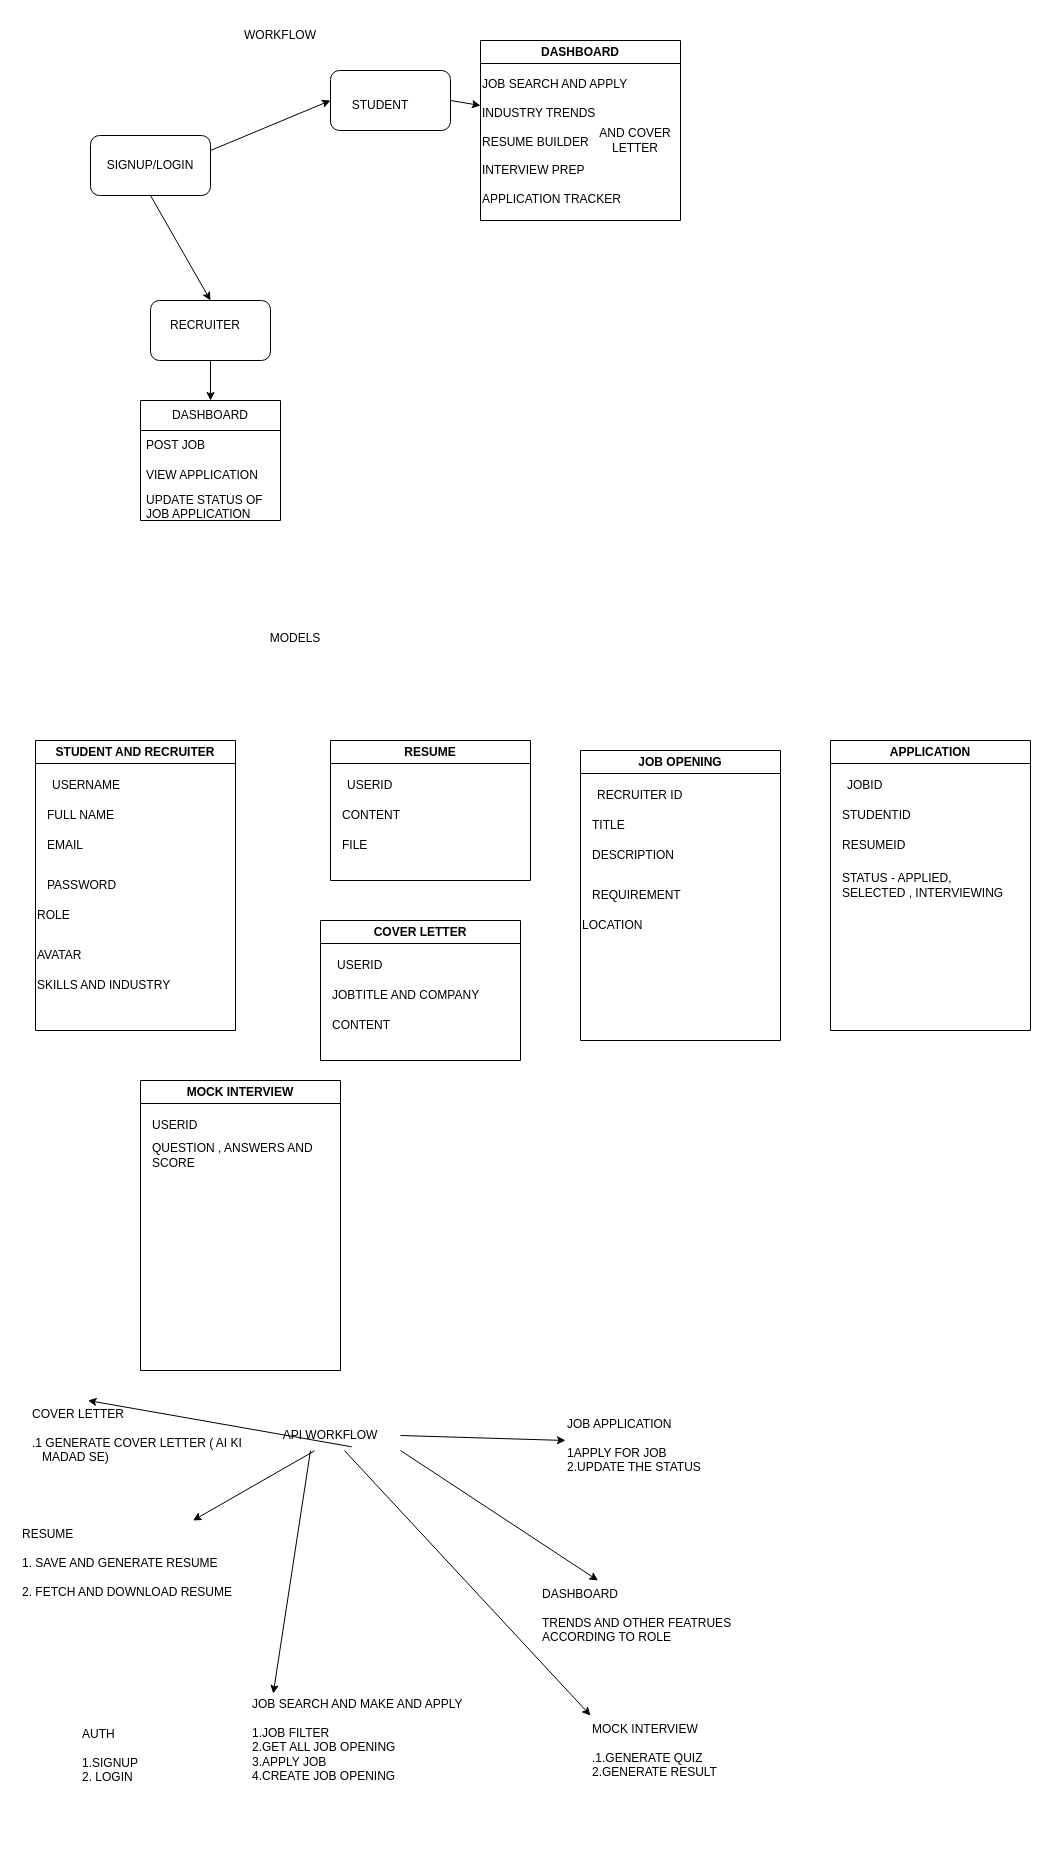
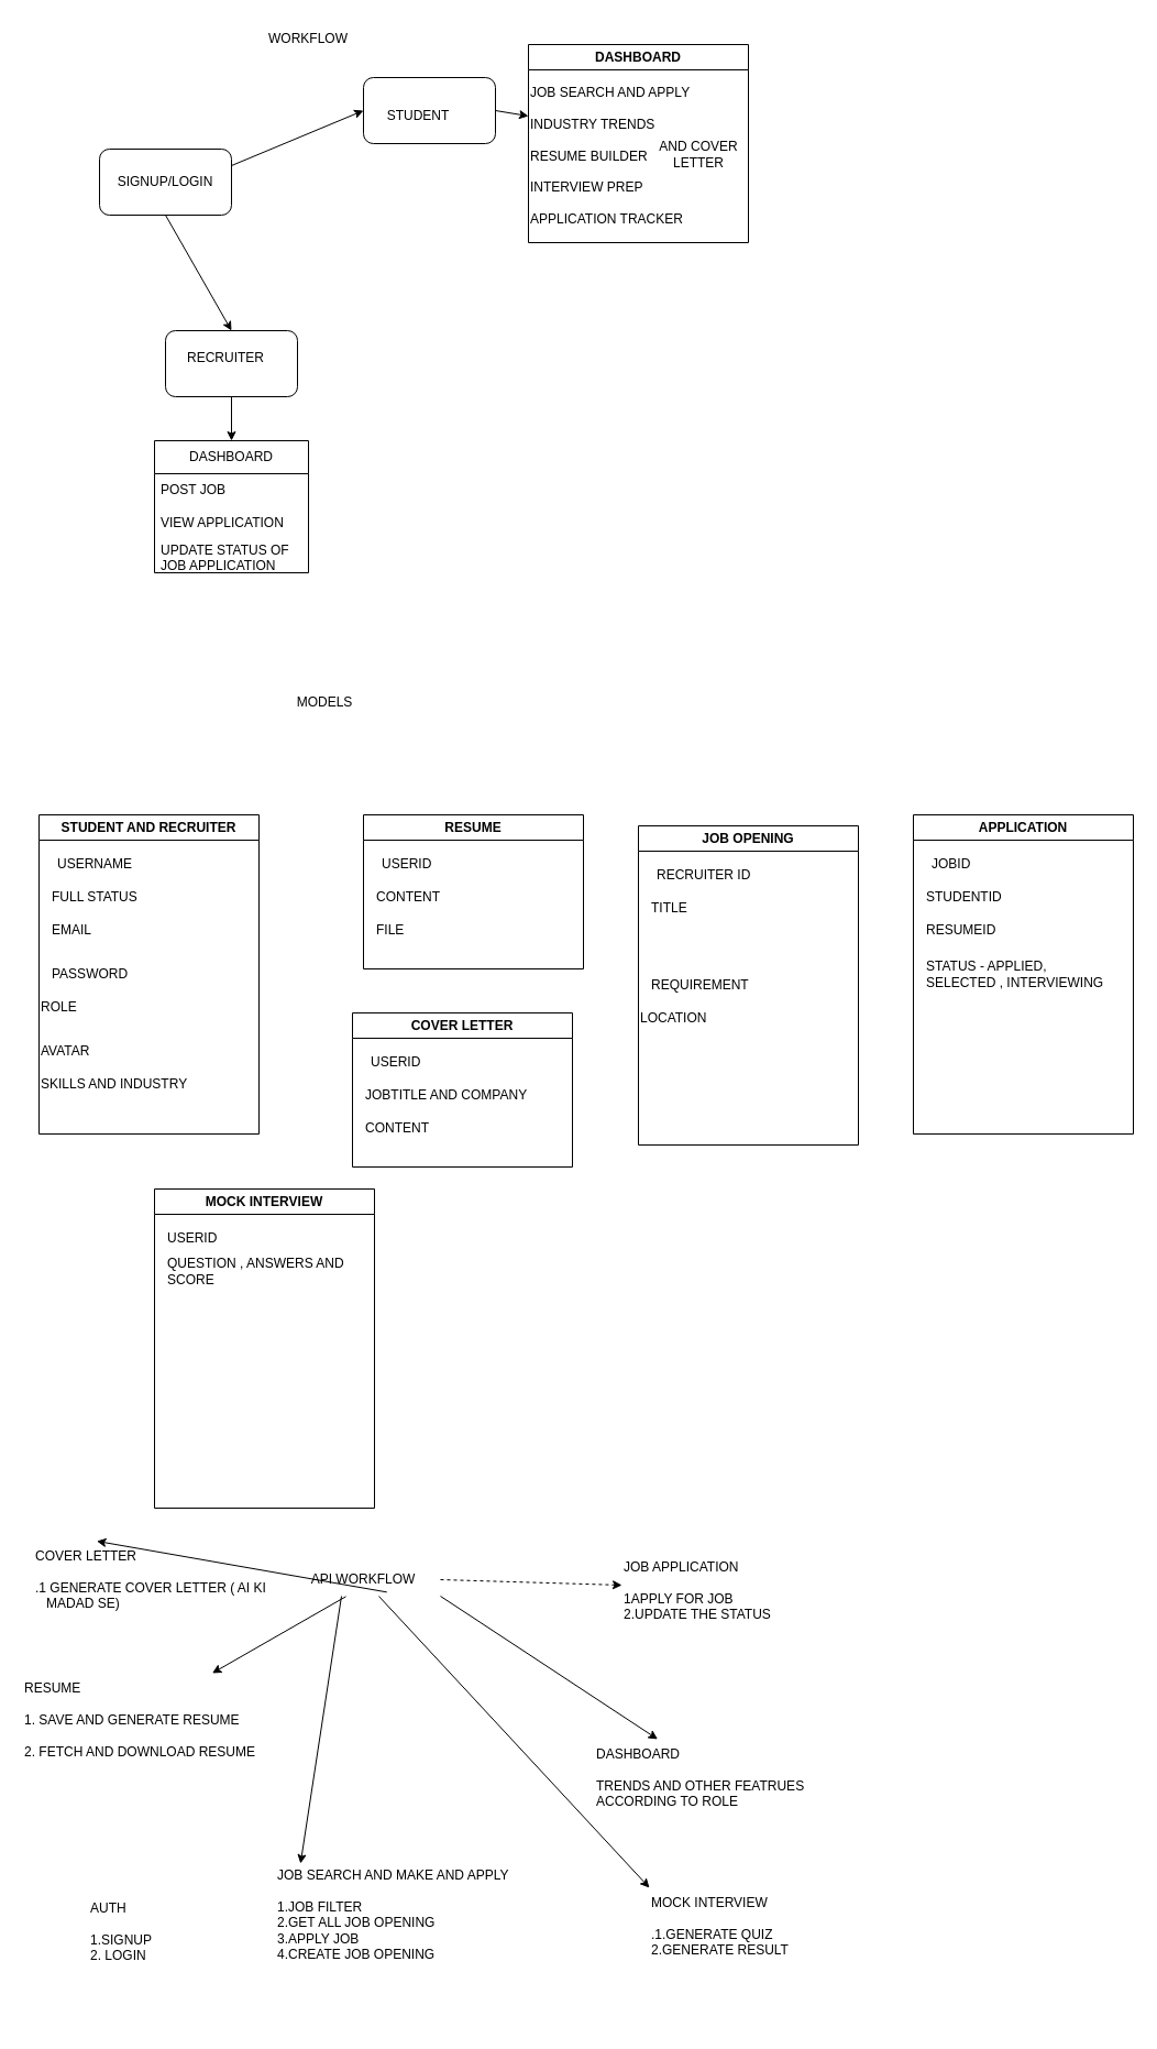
  <mxCell id="0" />
  <mxCell id="1" parent="0" />
  <mxCell id="2" value="WORKFLOW" style="text;html=1;align=center;verticalAlign=middle;whiteSpace=wrap;rounded=0;" vertex="1" parent="1"><mxGeometry x="250" y="20" width="60" height="30" as="geometry" /></mxCell>
  <mxCell id="3" value="" style="rounded=1;whiteSpace=wrap;html=1;" vertex="1" parent="1"><mxGeometry x="90" y="135" width="120" height="60" as="geometry" /></mxCell>
  <mxCell id="4" value="SIGNUP/LOGIN" style="text;html=1;align=center;verticalAlign=middle;whiteSpace=wrap;rounded=0;" vertex="1" parent="1"><mxGeometry x="120" y="150" width="60" height="30" as="geometry" /></mxCell>
  <mxCell id="5" value="" style="endArrow=classic;html=1;exitX=1;exitY=0.25;exitDx=0;exitDy=0;entryX=0;entryY=0.5;entryDx=0;entryDy=0;" edge="1" parent="1" source="3" target="6"><mxGeometry width="50" height="50" relative="1" as="geometry"><mxPoint x="350" y="400" as="sourcePoint" /><mxPoint x="315" y="150" as="targetPoint" /></mxGeometry></mxCell>
  <mxCell id="6" value="" style="rounded=1;whiteSpace=wrap;html=1;" vertex="1" parent="1"><mxGeometry x="330" y="70" width="120" height="60" as="geometry" /></mxCell>
  <mxCell id="7" value="STUDENT" style="text;html=1;align=center;verticalAlign=middle;whiteSpace=wrap;rounded=0;" vertex="1" parent="1"><mxGeometry x="350" y="90" width="60" height="30" as="geometry" /></mxCell>
  <mxCell id="8" value="" style="rounded=1;whiteSpace=wrap;html=1;" vertex="1" parent="1"><mxGeometry x="150" y="300" width="120" height="60" as="geometry" /></mxCell>
  <mxCell id="9" value="RECRUITER" style="text;html=1;align=center;verticalAlign=middle;whiteSpace=wrap;rounded=0;" vertex="1" parent="1"><mxGeometry x="175" y="310" width="60" height="30" as="geometry" /></mxCell>
  <mxCell id="10" value="" style="endArrow=classic;html=1;exitX=0.5;exitY=1;exitDx=0;exitDy=0;entryX=0.5;entryY=0;entryDx=0;entryDy=0;" edge="1" parent="1" source="3" target="8"><mxGeometry width="50" height="50" relative="1" as="geometry"><mxPoint x="260" y="310" as="sourcePoint" /><mxPoint x="310" y="260" as="targetPoint" /></mxGeometry></mxCell>
  <mxCell id="11" value="DASHBOARD" style="swimlane;fontStyle=0;childLayout=stackLayout;horizontal=1;startSize=30;horizontalStack=0;resizeParent=1;resizeParentMax=0;resizeLast=0;collapsible=1;marginBottom=0;whiteSpace=wrap;html=1;" vertex="1" parent="1"><mxGeometry x="140" y="400" width="140" height="120" as="geometry" /></mxCell>
  <mxCell id="12" value="POST JOB" style="text;strokeColor=none;fillColor=none;align=left;verticalAlign=middle;spacingLeft=4;spacingRight=4;overflow=hidden;points=[[0,0.5],[1,0.5]];portConstraint=eastwest;rotatable=0;whiteSpace=wrap;html=1;" vertex="1" parent="11"><mxGeometry y="30" width="140" height="30" as="geometry" /></mxCell>
  <mxCell id="13" value="VIEW APPLICATION" style="text;strokeColor=none;fillColor=none;align=left;verticalAlign=middle;spacingLeft=4;spacingRight=4;overflow=hidden;points=[[0,0.5],[1,0.5]];portConstraint=eastwest;rotatable=0;whiteSpace=wrap;html=1;" vertex="1" parent="11"><mxGeometry y="60" width="140" height="30" as="geometry" /></mxCell>
  <mxCell id="14" value="UPDATE STATUS OF JOB APPLICATION" style="text;strokeColor=none;fillColor=none;align=left;verticalAlign=middle;spacingLeft=4;spacingRight=4;overflow=hidden;points=[[0,0.5],[1,0.5]];portConstraint=eastwest;rotatable=0;whiteSpace=wrap;html=1;" vertex="1" parent="11"><mxGeometry y="90" width="140" height="30" as="geometry" /></mxCell>
  <mxCell id="15" value="" style="endArrow=classic;html=1;exitX=0.5;exitY=1;exitDx=0;exitDy=0;entryX=0.5;entryY=0;entryDx=0;entryDy=0;" edge="1" parent="1" source="8" target="11"><mxGeometry width="50" height="50" relative="1" as="geometry"><mxPoint x="260" y="480" as="sourcePoint" /><mxPoint x="310" y="430" as="targetPoint" /></mxGeometry></mxCell>
  <mxCell id="16" value="DASHBOARD" style="swimlane;whiteSpace=wrap;html=1;" vertex="1" parent="1"><mxGeometry x="480" y="40" width="200" height="180" as="geometry" /></mxCell>
  <mxCell id="17" value="JOB SEARCH AND APPLY&lt;div&gt;&lt;br&gt;&lt;/div&gt;&lt;div&gt;INDUSTRY TRENDS&lt;/div&gt;&lt;div&gt;&lt;br&gt;&lt;/div&gt;&lt;div&gt;RESUME BUILDER&lt;/div&gt;&lt;div&gt;&lt;br&gt;&lt;/div&gt;&lt;div&gt;INTERVIEW PREP&lt;/div&gt;&lt;div&gt;&lt;br&gt;&lt;/div&gt;&lt;div&gt;APPLICATION TRACKER&amp;nbsp;&lt;/div&gt;" style="text;html=1;whiteSpace=wrap;rounded=0;" vertex="1" parent="16"><mxGeometry y="30" width="200" height="140" as="geometry" /></mxCell>
  <mxCell id="18" value="AND COVER LETTER" style="text;html=1;align=center;verticalAlign=middle;whiteSpace=wrap;rounded=0;" vertex="1" parent="16"><mxGeometry x="110" y="85" width="90" height="30" as="geometry" /></mxCell>
  <mxCell id="19" value="" style="endArrow=classic;html=1;exitX=1;exitY=0.5;exitDx=0;exitDy=0;entryX=0;entryY=0.25;entryDx=0;entryDy=0;" edge="1" parent="1" source="6" target="17"><mxGeometry width="50" height="50" relative="1" as="geometry"><mxPoint x="470" y="210" as="sourcePoint" /><mxPoint x="520" y="160" as="targetPoint" /></mxGeometry></mxCell>
  <mxCell id="20" value="MODELS&lt;div&gt;&lt;br&gt;&lt;/div&gt;" style="text;html=1;align=center;verticalAlign=middle;whiteSpace=wrap;rounded=0;" vertex="1" parent="1"><mxGeometry x="210" y="630" width="170" height="30" as="geometry" /></mxCell>
  <mxCell id="21" value="STUDENT AND RECRUITER" style="swimlane;whiteSpace=wrap;html=1;" vertex="1" parent="1"><mxGeometry x="35" y="740" width="200" height="290" as="geometry" /></mxCell>
  <mxCell id="22" value="USERNAME" style="text;html=1;verticalAlign=middle;whiteSpace=wrap;rounded=0;" vertex="1" parent="21"><mxGeometry x="15" y="30" width="165" height="30" as="geometry" /></mxCell>
- <mxCell id="23" value="FULL NAME" style="text;html=1;verticalAlign=middle;whiteSpace=wrap;rounded=0;" vertex="1" parent="21"><mxGeometry x="10" y="60" width="165" height="30" as="geometry" /></mxCell>
+ <mxCell id="23" value="FULL STATUS" style="text;html=1;verticalAlign=middle;whiteSpace=wrap;rounded=0;" vertex="1" parent="21"><mxGeometry x="10" y="60" width="165" height="30" as="geometry" /></mxCell>
  <mxCell id="24" value="EMAIL" style="text;html=1;verticalAlign=middle;whiteSpace=wrap;rounded=0;" vertex="1" parent="21"><mxGeometry x="10" y="90" width="165" height="30" as="geometry" /></mxCell>
  <mxCell id="25" value="PASSWORD" style="text;html=1;verticalAlign=middle;whiteSpace=wrap;rounded=0;" vertex="1" parent="21"><mxGeometry x="10" y="130" width="165" height="30" as="geometry" /></mxCell>
  <mxCell id="26" value="ROLE" style="text;html=1;verticalAlign=middle;whiteSpace=wrap;rounded=0;" vertex="1" parent="21"><mxGeometry y="160" width="165" height="30" as="geometry" /></mxCell>
  <mxCell id="27" value="AVATAR" style="text;html=1;verticalAlign=middle;whiteSpace=wrap;rounded=0;" vertex="1" parent="21"><mxGeometry y="200" width="165" height="30" as="geometry" /></mxCell>
  <mxCell id="28" value="SKILLS AND INDUSTRY&amp;nbsp;" style="text;html=1;verticalAlign=middle;whiteSpace=wrap;rounded=0;" vertex="1" parent="21"><mxGeometry y="230" width="165" height="30" as="geometry" /></mxCell>
  <mxCell id="29" value="RESUME" style="swimlane;whiteSpace=wrap;html=1;" vertex="1" parent="1"><mxGeometry x="330" y="740" width="200" height="140" as="geometry" /></mxCell>
  <mxCell id="30" value="USERID" style="text;html=1;verticalAlign=middle;whiteSpace=wrap;rounded=0;" vertex="1" parent="29"><mxGeometry x="15" y="30" width="165" height="30" as="geometry" /></mxCell>
  <mxCell id="31" value="CONTENT" style="text;html=1;verticalAlign=middle;whiteSpace=wrap;rounded=0;" vertex="1" parent="29"><mxGeometry x="10" y="60" width="165" height="30" as="geometry" /></mxCell>
  <mxCell id="32" value="FILE" style="text;html=1;verticalAlign=middle;whiteSpace=wrap;rounded=0;" vertex="1" parent="29"><mxGeometry x="10" y="90" width="165" height="30" as="geometry" /></mxCell>
  <mxCell id="33" value="COVER LETTER" style="swimlane;whiteSpace=wrap;html=1;" vertex="1" parent="1"><mxGeometry x="320" y="920" width="200" height="140" as="geometry" /></mxCell>
  <mxCell id="34" value="USERID" style="text;html=1;verticalAlign=middle;whiteSpace=wrap;rounded=0;" vertex="1" parent="33"><mxGeometry x="15" y="30" width="165" height="30" as="geometry" /></mxCell>
  <mxCell id="35" value="JOBTITLE AND COMPANY" style="text;html=1;verticalAlign=middle;whiteSpace=wrap;rounded=0;" vertex="1" parent="33"><mxGeometry x="10" y="60" width="165" height="30" as="geometry" /></mxCell>
  <mxCell id="36" value="CONTENT" style="text;html=1;verticalAlign=middle;whiteSpace=wrap;rounded=0;" vertex="1" parent="33"><mxGeometry x="10" y="90" width="165" height="30" as="geometry" /></mxCell>
  <mxCell id="37" value="JOB OPENING" style="swimlane;whiteSpace=wrap;html=1;" vertex="1" parent="1"><mxGeometry x="580" y="750" width="200" height="290" as="geometry" /></mxCell>
  <mxCell id="38" value="RECRUITER ID" style="text;html=1;verticalAlign=middle;whiteSpace=wrap;rounded=0;" vertex="1" parent="37"><mxGeometry x="15" y="30" width="165" height="30" as="geometry" /></mxCell>
  <mxCell id="39" value="TITLE" style="text;html=1;verticalAlign=middle;whiteSpace=wrap;rounded=0;" vertex="1" parent="37"><mxGeometry x="10" y="60" width="165" height="30" as="geometry" /></mxCell>
- <mxCell id="40" value="DESCRIPTION" style="text;html=1;verticalAlign=middle;whiteSpace=wrap;rounded=0;" vertex="1" parent="37"><mxGeometry x="10" y="90" width="165" height="30" as="geometry" /></mxCell>
  <mxCell id="41" value="REQUIREMENT" style="text;html=1;verticalAlign=middle;whiteSpace=wrap;rounded=0;" vertex="1" parent="37"><mxGeometry x="10" y="130" width="165" height="30" as="geometry" /></mxCell>
  <mxCell id="42" value="LOCATION" style="text;html=1;verticalAlign=middle;whiteSpace=wrap;rounded=0;" vertex="1" parent="37"><mxGeometry y="160" width="165" height="30" as="geometry" /></mxCell>
  <mxCell id="43" value="APPLICATION" style="swimlane;whiteSpace=wrap;html=1;" vertex="1" parent="1"><mxGeometry x="830" y="740" width="200" height="290" as="geometry" /></mxCell>
  <mxCell id="44" value="JOBID" style="text;html=1;verticalAlign=middle;whiteSpace=wrap;rounded=0;" vertex="1" parent="43"><mxGeometry x="15" y="30" width="165" height="30" as="geometry" /></mxCell>
  <mxCell id="45" value="STUDENTID" style="text;html=1;verticalAlign=middle;whiteSpace=wrap;rounded=0;" vertex="1" parent="43"><mxGeometry x="10" y="60" width="165" height="30" as="geometry" /></mxCell>
  <mxCell id="46" value="RESUMEID" style="text;html=1;verticalAlign=middle;whiteSpace=wrap;rounded=0;" vertex="1" parent="43"><mxGeometry x="10" y="90" width="165" height="30" as="geometry" /></mxCell>
  <mxCell id="47" value="STATUS - APPLIED, SELECTED , INTERVIEWING" style="text;html=1;verticalAlign=middle;whiteSpace=wrap;rounded=0;" vertex="1" parent="43"><mxGeometry x="10" y="130" width="165" height="30" as="geometry" /></mxCell>
  <mxCell id="48" value="MOCK INTERVIEW" style="swimlane;whiteSpace=wrap;html=1;" vertex="1" parent="1"><mxGeometry x="140" y="1080" width="200" height="290" as="geometry" /></mxCell>
  <mxCell id="49" value="USERID" style="text;html=1;verticalAlign=middle;whiteSpace=wrap;rounded=0;" vertex="1" parent="48"><mxGeometry x="10" y="30" width="165" height="30" as="geometry" /></mxCell>
  <mxCell id="50" value="QUESTION , ANSWERS AND SCORE" style="text;html=1;verticalAlign=middle;whiteSpace=wrap;rounded=0;" vertex="1" parent="48"><mxGeometry x="10" y="60" width="165" height="30" as="geometry" /></mxCell>
  <mxCell id="51" value="API WORKFLOW" style="text;strokeColor=none;align=center;fillColor=none;html=1;verticalAlign=middle;whiteSpace=wrap;rounded=0;" vertex="1" parent="1"><mxGeometry x="260" y="1420" width="140" height="30" as="geometry" /></mxCell>
  <mxCell id="52" value="RESUME&lt;div&gt;&lt;br&gt;&lt;/div&gt;&lt;div&gt;1. SAVE AND GENERATE RESUME&lt;/div&gt;&lt;div&gt;&lt;br&gt;&lt;/div&gt;&lt;div&gt;2. FETCH AND DOWNLOAD RESUME&lt;/div&gt;" style="text;html=1;whiteSpace=wrap;overflow=hidden;rounded=0;" vertex="1" parent="1"><mxGeometry x="20" y="1520" width="230" height="120" as="geometry" /></mxCell>
  <mxCell id="53" value="COVER LETTER&lt;div&gt;&lt;br&gt;&lt;/div&gt;&lt;div&gt;.1 GENERATE COVER LETTER ( AI KI&amp;nbsp; &amp;nbsp; &amp;nbsp; &amp;nbsp; &amp;nbsp;MADAD SE)&lt;/div&gt;" style="text;html=1;whiteSpace=wrap;overflow=hidden;rounded=0;" vertex="1" parent="1"><mxGeometry x="30" y="1400" width="230" height="120" as="geometry" /></mxCell>
  <mxCell id="54" value="AUTH&lt;div&gt;&lt;br&gt;&lt;/div&gt;&lt;div&gt;1.SIGNUP&amp;nbsp;&lt;/div&gt;&lt;div&gt;2. LOGIN&lt;/div&gt;" style="text;html=1;whiteSpace=wrap;overflow=hidden;rounded=0;" vertex="1" parent="1"><mxGeometry x="80" y="1720" width="230" height="120" as="geometry" /></mxCell>
  <mxCell id="55" value="JOB SEARCH AND MAKE AND APPLY&lt;div&gt;&lt;br&gt;&lt;/div&gt;&lt;div&gt;1.JOB FILTER&lt;/div&gt;&lt;div&gt;2.GET ALL JOB OPENING&lt;/div&gt;&lt;div&gt;3.APPLY JOB&lt;/div&gt;&lt;div&gt;4.CREATE JOB OPENING&lt;/div&gt;" style="text;html=1;whiteSpace=wrap;overflow=hidden;rounded=0;" vertex="1" parent="1"><mxGeometry x="250" y="1690" width="230" height="120" as="geometry" /></mxCell>
  <mxCell id="56" value="DASHBOARD&lt;div&gt;&lt;br&gt;&lt;/div&gt;&lt;div&gt;TRENDS AND OTHER FEATRUES ACCORDING TO ROLE&lt;/div&gt;" style="text;html=1;whiteSpace=wrap;overflow=hidden;rounded=0;" vertex="1" parent="1"><mxGeometry x="540" y="1580" width="230" height="120" as="geometry" /></mxCell>
  <mxCell id="57" value="JOB APPLICATION&lt;div&gt;&lt;br&gt;&lt;/div&gt;&lt;div&gt;1APPLY FOR JOB&amp;nbsp;&lt;/div&gt;&lt;div&gt;2.UPDATE THE STATUS&lt;/div&gt;" style="text;html=1;whiteSpace=wrap;overflow=hidden;rounded=0;" vertex="1" parent="1"><mxGeometry x="565" y="1410" width="230" height="120" as="geometry" /></mxCell>
  <mxCell id="58" value="MOCK INTERVIEW&lt;div&gt;&lt;br&gt;&lt;/div&gt;&lt;div&gt;.1.GENERATE QUIZ&amp;nbsp;&lt;/div&gt;&lt;div&gt;2.GENERATE RESULT&lt;/div&gt;&lt;div&gt;&lt;br&gt;&lt;/div&gt;" style="text;html=1;whiteSpace=wrap;overflow=hidden;rounded=0;" vertex="1" parent="1"><mxGeometry x="590" y="1715" width="230" height="120" as="geometry" /></mxCell>
- <mxCell id="59" value="" style="endArrow=classic;html=1;entryX=0;entryY=0.25;entryDx=0;entryDy=0;exitX=1;exitY=0.5;exitDx=0;exitDy=0;" edge="1" parent="1" source="51" target="57"><mxGeometry width="50" height="50" relative="1" as="geometry"><mxPoint x="360" y="1550" as="sourcePoint" /><mxPoint x="410" y="1500" as="targetPoint" /></mxGeometry></mxCell>
+ <mxCell id="59" value="" style="endArrow=classic;html=1;entryX=0;entryY=0.25;entryDx=0;entryDy=0;exitX=1;exitY=0.5;exitDx=0;exitDy=0;dashed=1;" edge="1" parent="1" source="51" target="57"><mxGeometry width="50" height="50" relative="1" as="geometry"><mxPoint x="360" y="1550" as="sourcePoint" /><mxPoint x="410" y="1500" as="targetPoint" /></mxGeometry></mxCell>
  <mxCell id="60" value="" style="endArrow=classic;html=1;exitX=0.652;exitY=0.878;exitDx=0;exitDy=0;exitPerimeter=0;entryX=0.25;entryY=0;entryDx=0;entryDy=0;" edge="1" parent="1" source="51" target="53"><mxGeometry width="50" height="50" relative="1" as="geometry"><mxPoint x="360" y="1550" as="sourcePoint" /><mxPoint x="410" y="1500" as="targetPoint" /></mxGeometry></mxCell>
  <mxCell id="61" value="" style="endArrow=classic;html=1;entryX=0.75;entryY=0;entryDx=0;entryDy=0;exitX=0.386;exitY=1.011;exitDx=0;exitDy=0;exitPerimeter=0;" edge="1" parent="1" source="51" target="52"><mxGeometry width="50" height="50" relative="1" as="geometry"><mxPoint x="360" y="1550" as="sourcePoint" /><mxPoint x="410" y="1500" as="targetPoint" /></mxGeometry></mxCell>
  <mxCell id="62" value="" style="endArrow=classic;html=1;entryX=0.099;entryY=0.025;entryDx=0;entryDy=0;entryPerimeter=0;" edge="1" parent="1" target="55"><mxGeometry width="50" height="50" relative="1" as="geometry"><mxPoint x="310" y="1450" as="sourcePoint" /><mxPoint x="410" y="1500" as="targetPoint" /></mxGeometry></mxCell>
  <mxCell id="63" value="" style="endArrow=classic;html=1;entryX=0.25;entryY=0;entryDx=0;entryDy=0;exitX=1;exitY=1;exitDx=0;exitDy=0;" edge="1" parent="1" source="51" target="56"><mxGeometry width="50" height="50" relative="1" as="geometry"><mxPoint x="410" y="1500" as="sourcePoint" /><mxPoint x="360" y="1550" as="targetPoint" /></mxGeometry></mxCell>
  <mxCell id="64" value="" style="endArrow=classic;html=1;entryX=0;entryY=0;entryDx=0;entryDy=0;" edge="1" parent="1" source="51" target="58"><mxGeometry width="50" height="50" relative="1" as="geometry"><mxPoint x="440" y="1570" as="sourcePoint" /><mxPoint x="490" y="1520" as="targetPoint" /></mxGeometry></mxCell>
